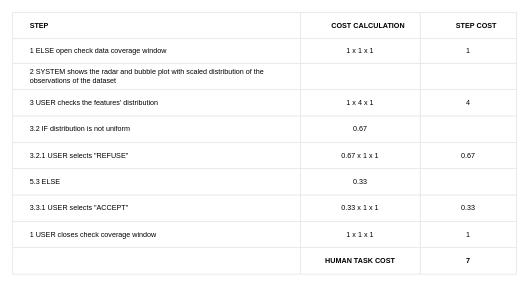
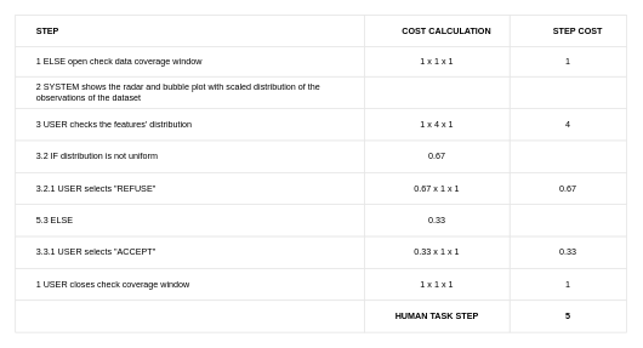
  <mxCell id="0" />
  <mxCell id="1" parent="0" />
  <mxCell id="2" value="" style="childLayout=tableLayout;recursiveResize=0;shadow=0;strokeColor=#E6E6E6;align=center;" parent="1" vertex="1"><mxGeometry x="20" y="20" width="841" height="437" as="geometry" /></mxCell>
  <mxCell id="3" value="" style="shape=tableRow;horizontal=0;startSize=0;swimlaneHead=0;swimlaneBody=0;top=0;left=0;bottom=0;right=0;dropTarget=0;collapsible=0;recursiveResize=0;expand=0;fontStyle=0;fillColor=none;strokeColor=inherit;align=center;" parent="2" vertex="1"><mxGeometry width="841" height="44" as="geometry" /></mxCell>
  <mxCell id="4" value="&lt;span style=&quot;white-space: pre;&quot;&gt;&#09;&lt;/span&gt;STEP" style="connectable=0;recursiveResize=0;strokeColor=inherit;fillColor=none;align=left;whiteSpace=wrap;html=1;fontStyle=1;labelPosition=center;verticalLabelPosition=middle;verticalAlign=middle;" parent="3" vertex="1"><mxGeometry width="480" height="44" as="geometry"><mxRectangle width="480" height="44" as="alternateBounds" /></mxGeometry></mxCell>
  <mxCell id="5" value="&lt;span style=&quot;white-space: pre;&quot;&gt;&#09;&lt;/span&gt;COST CALCULATION" style="connectable=0;recursiveResize=0;strokeColor=inherit;fillColor=none;align=center;whiteSpace=wrap;html=1;fontStyle=1" parent="3" vertex="1"><mxGeometry x="480" width="200" height="44" as="geometry"><mxRectangle width="200" height="44" as="alternateBounds" /></mxGeometry></mxCell>
  <mxCell id="6" value="&lt;span style=&quot;white-space: pre;&quot;&gt;&#09;&lt;/span&gt;STEP COST" style="connectable=0;recursiveResize=0;strokeColor=inherit;fillColor=none;align=center;whiteSpace=wrap;html=1;fontStyle=1" parent="3" vertex="1"><mxGeometry x="680" width="161" height="44" as="geometry"><mxRectangle width="161" height="44" as="alternateBounds" /></mxGeometry></mxCell>
  <mxCell id="7" style="shape=tableRow;horizontal=0;startSize=0;swimlaneHead=0;swimlaneBody=0;top=0;left=0;bottom=0;right=0;dropTarget=0;collapsible=0;recursiveResize=0;expand=0;fontStyle=0;fillColor=none;strokeColor=inherit;align=center;" parent="2" vertex="1"><mxGeometry y="44" width="841" height="41" as="geometry" /></mxCell>
  <mxCell id="8" value="&lt;span style=&quot;white-space: pre;&quot;&gt;&#09;&lt;/span&gt;1 ELSE open check data coverage window&amp;nbsp;" style="connectable=0;recursiveResize=0;strokeColor=inherit;fillColor=none;align=left;whiteSpace=wrap;html=1;labelPosition=center;verticalLabelPosition=middle;verticalAlign=middle;" parent="7" vertex="1"><mxGeometry width="480" height="41" as="geometry"><mxRectangle width="480" height="41" as="alternateBounds" /></mxGeometry></mxCell>
  <mxCell id="9" value="1 x 1 x 1" style="connectable=0;recursiveResize=0;strokeColor=inherit;fillColor=none;align=center;whiteSpace=wrap;html=1;" parent="7" vertex="1"><mxGeometry x="480" width="200" height="41" as="geometry"><mxRectangle width="200" height="41" as="alternateBounds" /></mxGeometry></mxCell>
  <mxCell id="10" value="1" style="connectable=0;recursiveResize=0;strokeColor=inherit;fillColor=none;align=center;whiteSpace=wrap;html=1;" parent="7" vertex="1"><mxGeometry x="680" width="161" height="41" as="geometry"><mxRectangle width="161" height="41" as="alternateBounds" /></mxGeometry></mxCell>
  <mxCell id="11" style="shape=tableRow;horizontal=0;startSize=0;swimlaneHead=0;swimlaneBody=0;top=0;left=0;bottom=0;right=0;dropTarget=0;collapsible=0;recursiveResize=0;expand=0;fontStyle=0;fillColor=none;strokeColor=inherit;align=center;" parent="2" vertex="1"><mxGeometry y="85" width="841" height="44" as="geometry" /></mxCell>
  <mxCell id="12" value="&lt;span style=&quot;white-space: pre;&quot;&gt;&#09;&lt;/span&gt;2&amp;nbsp;SYSTEM shows the radar and bubble plot with scaled distribution of the &lt;span style=&quot;white-space: pre;&quot;&gt;&#09;&lt;/span&gt;observations of the dataset&amp;nbsp;" style="connectable=0;recursiveResize=0;strokeColor=inherit;fillColor=none;align=left;whiteSpace=wrap;html=1;labelPosition=center;verticalLabelPosition=middle;verticalAlign=middle;" parent="11" vertex="1"><mxGeometry width="480" height="44" as="geometry"><mxRectangle width="480" height="44" as="alternateBounds" /></mxGeometry></mxCell>
  <mxCell id="13" value="" style="connectable=0;recursiveResize=0;strokeColor=inherit;fillColor=none;align=center;whiteSpace=wrap;html=1;" parent="11" vertex="1"><mxGeometry x="480" width="200" height="44" as="geometry"><mxRectangle width="200" height="44" as="alternateBounds" /></mxGeometry></mxCell>
  <mxCell id="14" value="" style="connectable=0;recursiveResize=0;strokeColor=inherit;fillColor=none;align=center;whiteSpace=wrap;html=1;" parent="11" vertex="1"><mxGeometry x="680" width="161" height="44" as="geometry"><mxRectangle width="161" height="44" as="alternateBounds" /></mxGeometry></mxCell>
  <mxCell id="15" style="shape=tableRow;horizontal=0;startSize=0;swimlaneHead=0;swimlaneBody=0;top=0;left=0;bottom=0;right=0;dropTarget=0;collapsible=0;recursiveResize=0;expand=0;fontStyle=0;fillColor=none;strokeColor=inherit;align=center;" vertex="1" parent="2"><mxGeometry y="129" width="841" height="44" as="geometry" /></mxCell>
  <mxCell id="16" value="&lt;span style=&quot;white-space: pre;&quot;&gt;&#09;&lt;/span&gt;3 USER checks the features' distribution" style="connectable=0;recursiveResize=0;strokeColor=inherit;fillColor=none;align=left;whiteSpace=wrap;html=1;labelPosition=center;verticalLabelPosition=middle;verticalAlign=middle;" vertex="1" parent="15"><mxGeometry width="480" height="44" as="geometry"><mxRectangle width="480" height="44" as="alternateBounds" /></mxGeometry></mxCell>
  <mxCell id="17" value="1 x 4 x 1" style="connectable=0;recursiveResize=0;strokeColor=inherit;fillColor=none;align=center;whiteSpace=wrap;html=1;" vertex="1" parent="15"><mxGeometry x="480" width="200" height="44" as="geometry"><mxRectangle width="200" height="44" as="alternateBounds" /></mxGeometry></mxCell>
  <mxCell id="18" value="4" style="connectable=0;recursiveResize=0;strokeColor=inherit;fillColor=none;align=center;whiteSpace=wrap;html=1;" vertex="1" parent="15"><mxGeometry x="680" width="161" height="44" as="geometry"><mxRectangle width="161" height="44" as="alternateBounds" /></mxGeometry></mxCell>
  <mxCell id="19" style="shape=tableRow;horizontal=0;startSize=0;swimlaneHead=0;swimlaneBody=0;top=0;left=0;bottom=0;right=0;dropTarget=0;collapsible=0;recursiveResize=0;expand=0;fontStyle=0;fillColor=none;strokeColor=inherit;align=center;" parent="2" vertex="1"><mxGeometry y="173" width="841" height="44" as="geometry" /></mxCell>
  <mxCell id="20" value="&lt;span style=&quot;white-space: pre;&quot;&gt;&#09;&lt;/span&gt;3.2 IF distribution is not uniform" style="connectable=0;recursiveResize=0;strokeColor=inherit;fillColor=none;align=left;whiteSpace=wrap;html=1;labelPosition=center;verticalLabelPosition=middle;verticalAlign=middle;" parent="19" vertex="1"><mxGeometry width="480" height="44" as="geometry"><mxRectangle width="480" height="44" as="alternateBounds" /></mxGeometry></mxCell>
  <mxCell id="21" value="0.67" style="connectable=0;recursiveResize=0;strokeColor=inherit;fillColor=none;align=center;whiteSpace=wrap;html=1;" parent="19" vertex="1"><mxGeometry x="480" width="200" height="44" as="geometry"><mxRectangle width="200" height="44" as="alternateBounds" /></mxGeometry></mxCell>
  <mxCell id="22" value="" style="connectable=0;recursiveResize=0;strokeColor=inherit;fillColor=none;align=center;whiteSpace=wrap;html=1;" parent="19" vertex="1"><mxGeometry x="680" width="161" height="44" as="geometry"><mxRectangle width="161" height="44" as="alternateBounds" /></mxGeometry></mxCell>
  <mxCell id="23" style="shape=tableRow;horizontal=0;startSize=0;swimlaneHead=0;swimlaneBody=0;top=0;left=0;bottom=0;right=0;dropTarget=0;collapsible=0;recursiveResize=0;expand=0;fontStyle=0;fillColor=none;strokeColor=inherit;align=center;" parent="2" vertex="1"><mxGeometry y="217" width="841" height="44" as="geometry" /></mxCell>
  <mxCell id="24" value="&#09;&lt;span style=&quot;white-space: pre;&quot;&gt;&#09;&lt;/span&gt;3.2.1 USER selects &quot;REFUSE&quot;" style="connectable=0;recursiveResize=0;strokeColor=inherit;fillColor=none;align=left;whiteSpace=wrap;html=1;labelPosition=center;verticalLabelPosition=middle;verticalAlign=middle;" parent="23" vertex="1"><mxGeometry width="480" height="44" as="geometry"><mxRectangle width="480" height="44" as="alternateBounds" /></mxGeometry></mxCell>
  <mxCell id="25" value="&lt;span style=&quot;&quot;&gt;&lt;span style=&quot;white-space: pre;&quot;&gt;0.67&lt;/span&gt;&lt;/span&gt;&amp;nbsp;x 1 x 1" style="connectable=0;recursiveResize=0;strokeColor=inherit;fillColor=none;align=center;whiteSpace=wrap;html=1;" parent="23" vertex="1"><mxGeometry x="480" width="200" height="44" as="geometry"><mxRectangle width="200" height="44" as="alternateBounds" /></mxGeometry></mxCell>
  <mxCell id="26" value="0.67" style="connectable=0;recursiveResize=0;strokeColor=inherit;fillColor=none;align=center;whiteSpace=wrap;html=1;" parent="23" vertex="1"><mxGeometry x="680" width="161" height="44" as="geometry"><mxRectangle width="161" height="44" as="alternateBounds" /></mxGeometry></mxCell>
  <mxCell id="27" style="shape=tableRow;horizontal=0;startSize=0;swimlaneHead=0;swimlaneBody=0;top=0;left=0;bottom=0;right=0;dropTarget=0;collapsible=0;recursiveResize=0;expand=0;fontStyle=0;fillColor=none;strokeColor=inherit;align=center;" vertex="1" parent="2"><mxGeometry y="261" width="841" height="44" as="geometry" /></mxCell>
  <mxCell id="28" value="&lt;span style=&quot;white-space: pre;&quot;&gt;&#09;&lt;/span&gt;5.3 ELSE" style="connectable=0;recursiveResize=0;strokeColor=inherit;fillColor=none;align=left;whiteSpace=wrap;html=1;labelPosition=center;verticalLabelPosition=middle;verticalAlign=middle;" vertex="1" parent="27"><mxGeometry width="480" height="44" as="geometry"><mxRectangle width="480" height="44" as="alternateBounds" /></mxGeometry></mxCell>
  <mxCell id="29" value="0.33" style="connectable=0;recursiveResize=0;strokeColor=inherit;fillColor=none;align=center;whiteSpace=wrap;html=1;" vertex="1" parent="27"><mxGeometry x="480" width="200" height="44" as="geometry"><mxRectangle width="200" height="44" as="alternateBounds" /></mxGeometry></mxCell>
  <mxCell id="30" style="connectable=0;recursiveResize=0;strokeColor=inherit;fillColor=none;align=center;whiteSpace=wrap;html=1;" vertex="1" parent="27"><mxGeometry x="680" width="161" height="44" as="geometry"><mxRectangle width="161" height="44" as="alternateBounds" /></mxGeometry></mxCell>
  <mxCell id="31" style="shape=tableRow;horizontal=0;startSize=0;swimlaneHead=0;swimlaneBody=0;top=0;left=0;bottom=0;right=0;dropTarget=0;collapsible=0;recursiveResize=0;expand=0;fontStyle=0;fillColor=none;strokeColor=inherit;align=center;" vertex="1" parent="2"><mxGeometry y="305" width="841" height="44" as="geometry" /></mxCell>
  <mxCell id="32" value="&lt;span style=&quot;white-space: pre;&quot;&gt;&#09;&lt;/span&gt;3.3.1 USER selects &quot;ACCEPT&quot;" style="connectable=0;recursiveResize=0;strokeColor=inherit;fillColor=none;align=left;whiteSpace=wrap;html=1;labelPosition=center;verticalLabelPosition=middle;verticalAlign=middle;" vertex="1" parent="31"><mxGeometry width="480" height="44" as="geometry"><mxRectangle width="480" height="44" as="alternateBounds" /></mxGeometry></mxCell>
  <mxCell id="33" value="0.33 x 1 x 1" style="connectable=0;recursiveResize=0;strokeColor=inherit;fillColor=none;align=center;whiteSpace=wrap;html=1;" vertex="1" parent="31"><mxGeometry x="480" width="200" height="44" as="geometry"><mxRectangle width="200" height="44" as="alternateBounds" /></mxGeometry></mxCell>
  <mxCell id="34" value="0.33" style="connectable=0;recursiveResize=0;strokeColor=inherit;fillColor=none;align=center;whiteSpace=wrap;html=1;" vertex="1" parent="31"><mxGeometry x="680" width="161" height="44" as="geometry"><mxRectangle width="161" height="44" as="alternateBounds" /></mxGeometry></mxCell>
  <mxCell id="35" style="shape=tableRow;horizontal=0;startSize=0;swimlaneHead=0;swimlaneBody=0;top=0;left=0;bottom=0;right=0;dropTarget=0;collapsible=0;recursiveResize=0;expand=0;fontStyle=0;fillColor=none;strokeColor=inherit;align=center;" parent="2" vertex="1"><mxGeometry y="349" width="841" height="44" as="geometry" /></mxCell>
  <mxCell id="36" value="&lt;span style=&quot;white-space: pre;&quot;&gt;&#09;&lt;/span&gt;1&amp;nbsp;USER closes check coverage window&amp;nbsp;" style="connectable=0;recursiveResize=0;strokeColor=inherit;fillColor=none;align=left;whiteSpace=wrap;html=1;labelPosition=center;verticalLabelPosition=middle;verticalAlign=middle;" parent="35" vertex="1"><mxGeometry width="480" height="44" as="geometry"><mxRectangle width="480" height="44" as="alternateBounds" /></mxGeometry></mxCell>
  <mxCell id="37" value="1 x 1 x 1" style="connectable=0;recursiveResize=0;strokeColor=inherit;fillColor=none;align=center;whiteSpace=wrap;html=1;" parent="35" vertex="1"><mxGeometry x="480" width="200" height="44" as="geometry"><mxRectangle width="200" height="44" as="alternateBounds" /></mxGeometry></mxCell>
  <mxCell id="38" value="1" style="connectable=0;recursiveResize=0;strokeColor=inherit;fillColor=none;align=center;whiteSpace=wrap;html=1;" parent="35" vertex="1"><mxGeometry x="680" width="161" height="44" as="geometry"><mxRectangle width="161" height="44" as="alternateBounds" /></mxGeometry></mxCell>
  <mxCell id="39" style="shape=tableRow;horizontal=0;startSize=0;swimlaneHead=0;swimlaneBody=0;top=0;left=0;bottom=0;right=0;dropTarget=0;collapsible=0;recursiveResize=0;expand=0;fontStyle=0;fillColor=none;strokeColor=inherit;align=center;" parent="2" vertex="1"><mxGeometry y="393" width="841" height="44" as="geometry" /></mxCell>
  <mxCell id="40" style="connectable=0;recursiveResize=0;strokeColor=inherit;fillColor=none;align=left;whiteSpace=wrap;html=1;labelPosition=center;verticalLabelPosition=middle;verticalAlign=middle;" parent="39" vertex="1"><mxGeometry width="480" height="44" as="geometry"><mxRectangle width="480" height="44" as="alternateBounds" /></mxGeometry></mxCell>
- <mxCell id="41" value="&lt;span style=&quot;font-weight: 700;&quot;&gt;HUMAN TASK COST&lt;/span&gt;" style="connectable=0;recursiveResize=0;strokeColor=inherit;fillColor=none;align=center;whiteSpace=wrap;html=1;" parent="39" vertex="1"><mxGeometry x="480" width="200" height="44" as="geometry"><mxRectangle width="200" height="44" as="alternateBounds" /></mxGeometry></mxCell>
- <mxCell id="42" value="7" style="connectable=0;recursiveResize=0;strokeColor=inherit;fillColor=none;align=center;whiteSpace=wrap;html=1;fontStyle=1" parent="39" vertex="1"><mxGeometry x="680" width="161" height="44" as="geometry"><mxRectangle width="161" height="44" as="alternateBounds" /></mxGeometry></mxCell>
+ <mxCell id="41" value="&lt;span style=&quot;font-weight: 700;&quot;&gt;HUMAN TASK STEP&lt;/span&gt;" style="connectable=0;recursiveResize=0;strokeColor=inherit;fillColor=none;align=center;whiteSpace=wrap;html=1;" parent="39" vertex="1"><mxGeometry x="480" width="200" height="44" as="geometry"><mxRectangle width="200" height="44" as="alternateBounds" /></mxGeometry></mxCell>
+ <mxCell id="42" value="5" style="connectable=0;recursiveResize=0;strokeColor=inherit;fillColor=none;align=center;whiteSpace=wrap;html=1;fontStyle=1" parent="39" vertex="1"><mxGeometry x="680" width="161" height="44" as="geometry"><mxRectangle width="161" height="44" as="alternateBounds" /></mxGeometry></mxCell>
